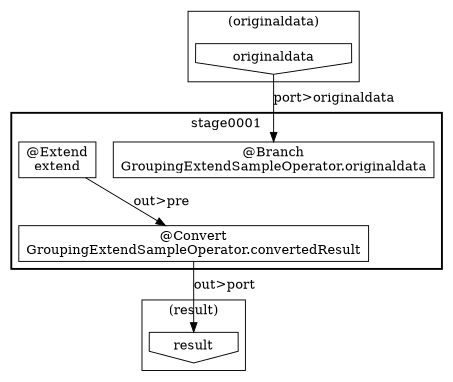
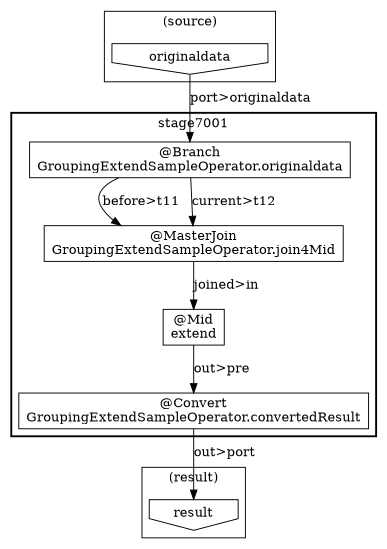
  digraph {
    node [shape=box]
    n1 [label="@Branch\nGroupingExtendSampleOperator.originaldata"]
+   n2 [label="@MasterJoin\nGroupingExtendSampleOperator.join4Mid"]
    n3 [label="@Convert\nGroupingExtendSampleOperator.convertedResult"]
-   n4 [label="@Extend\nextend"]
+   n4 [label="@Mid\nextend"]
    n5 [label=originaldata shape=invhouse]
    n6 [label=result shape=invhouse]
    subgraph cluster_1 {
-     label=stage0001
+     label=stage7001
      style=bold
      n1
+     n2
      n3
      n4
    }
    subgraph cluster_2 {
-     label="(originaldata)"
+     label="(source)"
      n5
    }
    subgraph cluster_3 {
      label="(result)"
      n6
    }
+   n1 -> n2 [label="before>t11"]
+   n1 -> n2 [label="current>t12"]
+   n2 -> n4 [label="joined>in"]
    n3 -> n6 [label="out>port"]
    n4 -> n3 [label="out>pre"]
    n5 -> n1 [label="port>originaldata"]
  }
